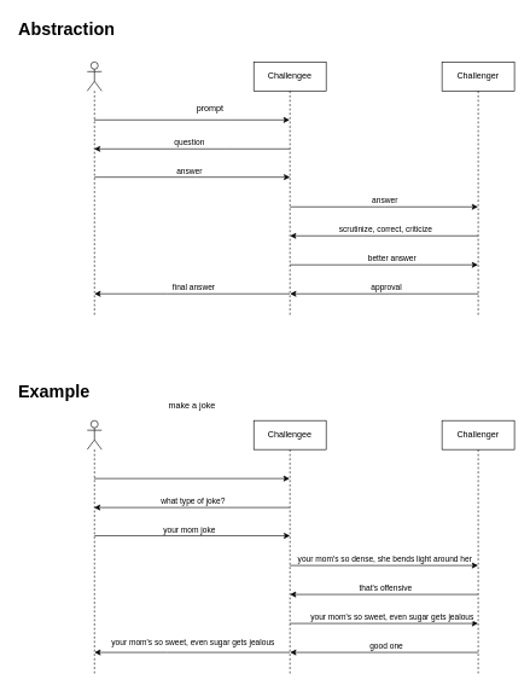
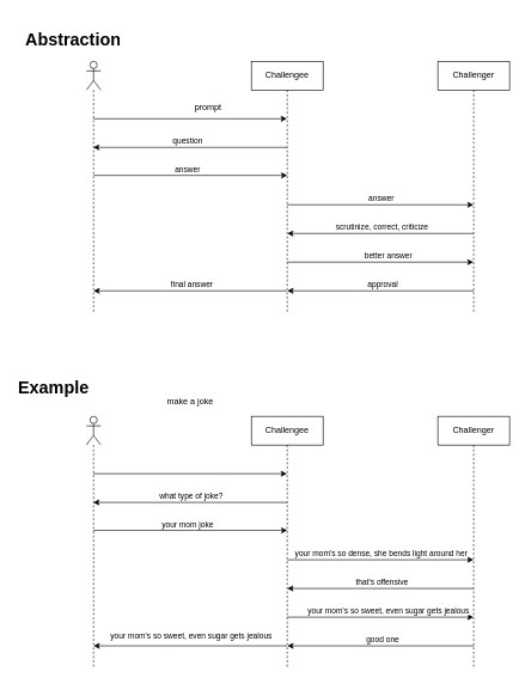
  <mxCell id="0" />
  <mxCell id="1" parent="0" />
- <mxCell id="2" value="&lt;h1&gt;Abstraction&lt;/h1&gt;" style="text;html=1;strokeColor=none;fillColor=none;spacing=5;spacingTop=-20;whiteSpace=wrap;overflow=hidden;rounded=0;" parent="1" vertex="1"><mxGeometry x="20" y="20" width="140" height="40" as="geometry" /></mxCell>
+ <mxCell id="2" value="&lt;h1&gt;Abstraction&lt;/h1&gt;" style="text;html=1;strokeColor=none;fillColor=none;spacing=5;spacingTop=-20;whiteSpace=wrap;overflow=hidden;rounded=0;" parent="1" vertex="1"><mxGeometry x="30" y="35" width="140" height="40" as="geometry" /></mxCell>
  <mxCell id="3" value="&lt;h1&gt;Example&lt;/h1&gt;" style="text;html=1;strokeColor=none;fillColor=none;spacing=5;spacingTop=-20;whiteSpace=wrap;overflow=hidden;rounded=0;" parent="1" vertex="1"><mxGeometry x="20" y="520" width="140" height="40" as="geometry" /></mxCell>
  <mxCell id="4" style="edgeStyle=elbowEdgeStyle;rounded=0;orthogonalLoop=1;jettySize=auto;html=1;elbow=vertical;curved=0;" edge="1" parent="1" source="5" target="12"><mxGeometry relative="1" as="geometry"><Array as="points"><mxPoint x="310" y="165" /><mxPoint x="270" y="175" /></Array></mxGeometry></mxCell>
  <mxCell id="5" value="" style="shape=umlLifeline;perimeter=lifelinePerimeter;whiteSpace=wrap;html=1;container=1;dropTarget=0;collapsible=0;recursiveResize=0;outlineConnect=0;portConstraint=eastwest;newEdgeStyle={&quot;edgeStyle&quot;:&quot;elbowEdgeStyle&quot;,&quot;elbow&quot;:&quot;vertical&quot;,&quot;curved&quot;:0,&quot;rounded&quot;:0};participant=umlActor;" vertex="1" parent="1"><mxGeometry x="120" y="85" width="20" height="350" as="geometry" /></mxCell>
  <mxCell id="6" style="edgeStyle=elbowEdgeStyle;rounded=0;orthogonalLoop=1;jettySize=auto;html=1;elbow=vertical;curved=0;" edge="1" parent="1" source="12" target="5"><mxGeometry relative="1" as="geometry"><Array as="points"><mxPoint x="310" y="205" /><mxPoint x="290" y="365" /><mxPoint x="330" y="345" /><mxPoint x="320" y="345" /><mxPoint x="280" y="305" /><mxPoint x="300" y="275" /></Array></mxGeometry></mxCell>
  <mxCell id="7" value="question" style="edgeLabel;html=1;align=center;verticalAlign=middle;resizable=0;points=[];" vertex="1" connectable="0" parent="6"><mxGeometry x="0.018" y="-3" relative="1" as="geometry"><mxPoint x="-2" y="-7" as="offset" /></mxGeometry></mxCell>
  <mxCell id="8" style="edgeStyle=elbowEdgeStyle;rounded=0;orthogonalLoop=1;jettySize=auto;html=1;elbow=vertical;curved=0;" edge="1" parent="1"><mxGeometry relative="1" as="geometry"><mxPoint x="400" y="365" as="sourcePoint" /><mxPoint x="659.69" y="365" as="targetPoint" /><Array as="points"><mxPoint x="500.19" y="365" /><mxPoint x="530.19" y="395" /><mxPoint x="490.19" y="335" /><mxPoint x="510.19" y="325" /></Array></mxGeometry></mxCell>
  <mxCell id="9" value="better answer" style="edgeLabel;html=1;align=center;verticalAlign=middle;resizable=0;points=[];" vertex="1" connectable="0" parent="8"><mxGeometry x="0.119" y="1" relative="1" as="geometry"><mxPoint x="-5" y="-9" as="offset" /></mxGeometry></mxCell>
  <mxCell id="10" style="edgeStyle=elbowEdgeStyle;rounded=0;orthogonalLoop=1;jettySize=auto;html=1;elbow=vertical;curved=0;" edge="1" parent="1"><mxGeometry relative="1" as="geometry"><mxPoint x="399.69" y="405" as="sourcePoint" /><mxPoint x="130" y="405" as="targetPoint" /><Array as="points"><mxPoint x="230.19" y="405" /></Array></mxGeometry></mxCell>
  <mxCell id="11" value="final answer" style="edgeLabel;html=1;align=center;verticalAlign=middle;resizable=0;points=[];" vertex="1" connectable="0" parent="10"><mxGeometry x="-0.017" y="-3" relative="1" as="geometry"><mxPoint y="-7" as="offset" /></mxGeometry></mxCell>
  <mxCell id="12" value="Challengee" style="shape=umlLifeline;perimeter=lifelinePerimeter;whiteSpace=wrap;html=1;container=1;dropTarget=0;collapsible=0;recursiveResize=0;outlineConnect=0;portConstraint=eastwest;newEdgeStyle={&quot;edgeStyle&quot;:&quot;elbowEdgeStyle&quot;,&quot;elbow&quot;:&quot;vertical&quot;,&quot;curved&quot;:0,&quot;rounded&quot;:0};" vertex="1" parent="1"><mxGeometry x="350" y="85" width="100" height="350" as="geometry" /></mxCell>
  <mxCell id="13" style="edgeStyle=elbowEdgeStyle;rounded=0;orthogonalLoop=1;jettySize=auto;html=1;elbow=vertical;curved=0;" edge="1" parent="1"><mxGeometry relative="1" as="geometry"><mxPoint x="659.69" y="325" as="sourcePoint" /><mxPoint x="400" y="325" as="targetPoint" /><Array as="points"><mxPoint x="500.19" y="325" /><mxPoint x="520.19" y="365" /><mxPoint x="510.19" y="285" /></Array></mxGeometry></mxCell>
  <mxCell id="14" value="scrutinize, correct, criticize" style="edgeLabel;html=1;align=center;verticalAlign=middle;resizable=0;points=[];" vertex="1" connectable="0" parent="13"><mxGeometry x="0.113" relative="1" as="geometry"><mxPoint x="17" y="-10" as="offset" /></mxGeometry></mxCell>
  <mxCell id="15" value="Challenger" style="shape=umlLifeline;perimeter=lifelinePerimeter;whiteSpace=wrap;html=1;container=1;dropTarget=0;collapsible=0;recursiveResize=0;outlineConnect=0;portConstraint=eastwest;newEdgeStyle={&quot;edgeStyle&quot;:&quot;elbowEdgeStyle&quot;,&quot;elbow&quot;:&quot;vertical&quot;,&quot;curved&quot;:0,&quot;rounded&quot;:0};" vertex="1" parent="1"><mxGeometry x="610" y="85" width="100" height="350" as="geometry" /></mxCell>
  <mxCell id="16" style="edgeStyle=elbowEdgeStyle;rounded=0;orthogonalLoop=1;jettySize=auto;html=1;elbow=vertical;curved=0;" edge="1" parent="1"><mxGeometry relative="1" as="geometry"><mxPoint x="130" y="244" as="sourcePoint" /><mxPoint x="400" y="244" as="targetPoint" /><Array as="points"><mxPoint x="270" y="244" /></Array></mxGeometry></mxCell>
  <mxCell id="17" value="answer" style="edgeLabel;html=1;align=center;verticalAlign=middle;resizable=0;points=[];" vertex="1" connectable="0" parent="16"><mxGeometry x="-0.066" y="1" relative="1" as="geometry"><mxPoint x="4" y="-8" as="offset" /></mxGeometry></mxCell>
  <mxCell id="18" value="prompt" style="text;html=1;strokeColor=none;fillColor=none;align=center;verticalAlign=middle;whiteSpace=wrap;rounded=0;" vertex="1" parent="1"><mxGeometry x="260" y="135" width="60" height="30" as="geometry" /></mxCell>
  <mxCell id="19" style="edgeStyle=elbowEdgeStyle;rounded=0;orthogonalLoop=1;jettySize=auto;html=1;elbow=vertical;curved=0;" edge="1" parent="1"><mxGeometry relative="1" as="geometry"><mxPoint x="400.19" y="285" as="sourcePoint" /><mxPoint x="659.69" y="285" as="targetPoint" /><Array as="points"><mxPoint x="530.19" y="285" /><mxPoint x="490.19" y="225" /><mxPoint x="510.19" y="215" /></Array></mxGeometry></mxCell>
  <mxCell id="20" value="answer" style="edgeLabel;html=1;align=center;verticalAlign=middle;resizable=0;points=[];" vertex="1" connectable="0" parent="19"><mxGeometry x="0.119" y="1" relative="1" as="geometry"><mxPoint x="-15" y="-9" as="offset" /></mxGeometry></mxCell>
  <mxCell id="21" style="edgeStyle=elbowEdgeStyle;rounded=0;orthogonalLoop=1;jettySize=auto;html=1;elbow=vertical;curved=0;" edge="1" parent="1"><mxGeometry relative="1" as="geometry"><mxPoint x="660.19" y="405" as="sourcePoint" /><mxPoint x="400.19" y="405" as="targetPoint" /><Array as="points"><mxPoint x="500.19" y="405" /><mxPoint x="520.19" y="445" /><mxPoint x="510.19" y="365" /></Array></mxGeometry></mxCell>
  <mxCell id="22" value="approval" style="edgeLabel;html=1;align=center;verticalAlign=middle;resizable=0;points=[];" vertex="1" connectable="0" parent="21"><mxGeometry x="0.113" relative="1" as="geometry"><mxPoint x="17" y="-10" as="offset" /></mxGeometry></mxCell>
  <mxCell id="23" style="edgeStyle=elbowEdgeStyle;rounded=0;orthogonalLoop=1;jettySize=auto;html=1;elbow=vertical;curved=0;" edge="1" parent="1" source="24" target="31"><mxGeometry relative="1" as="geometry"><Array as="points"><mxPoint x="310" y="660" /><mxPoint x="270" y="670" /></Array></mxGeometry></mxCell>
  <mxCell id="24" value="" style="shape=umlLifeline;perimeter=lifelinePerimeter;whiteSpace=wrap;html=1;container=1;dropTarget=0;collapsible=0;recursiveResize=0;outlineConnect=0;portConstraint=eastwest;newEdgeStyle={&quot;edgeStyle&quot;:&quot;elbowEdgeStyle&quot;,&quot;elbow&quot;:&quot;vertical&quot;,&quot;curved&quot;:0,&quot;rounded&quot;:0};participant=umlActor;" vertex="1" parent="1"><mxGeometry x="120" y="580" width="20" height="350" as="geometry" /></mxCell>
  <mxCell id="25" style="edgeStyle=elbowEdgeStyle;rounded=0;orthogonalLoop=1;jettySize=auto;html=1;elbow=vertical;curved=0;" edge="1" parent="1" source="31" target="24"><mxGeometry relative="1" as="geometry"><Array as="points"><mxPoint x="310" y="700" /><mxPoint x="290" y="860" /><mxPoint x="330" y="840" /><mxPoint x="320" y="840" /><mxPoint x="280" y="800" /><mxPoint x="300" y="770" /></Array></mxGeometry></mxCell>
  <mxCell id="26" value="what type of joke?" style="edgeLabel;html=1;align=center;verticalAlign=middle;resizable=0;points=[];" vertex="1" connectable="0" parent="25"><mxGeometry x="0.018" y="-3" relative="1" as="geometry"><mxPoint x="3" y="-7" as="offset" /></mxGeometry></mxCell>
  <mxCell id="27" style="edgeStyle=elbowEdgeStyle;rounded=0;orthogonalLoop=1;jettySize=auto;html=1;elbow=vertical;curved=0;" edge="1" parent="1"><mxGeometry relative="1" as="geometry"><mxPoint x="400" y="860" as="sourcePoint" /><mxPoint x="659.69" y="860" as="targetPoint" /><Array as="points"><mxPoint x="500.19" y="860" /><mxPoint x="530.19" y="890" /><mxPoint x="490.19" y="830" /><mxPoint x="510.19" y="820" /></Array></mxGeometry></mxCell>
  <mxCell id="28" value="your mom's so sweet, even sugar gets jealous" style="edgeLabel;html=1;align=center;verticalAlign=middle;resizable=0;points=[];" vertex="1" connectable="0" parent="27"><mxGeometry x="0.119" y="1" relative="1" as="geometry"><mxPoint x="-5" y="-9" as="offset" /></mxGeometry></mxCell>
  <mxCell id="29" style="edgeStyle=elbowEdgeStyle;rounded=0;orthogonalLoop=1;jettySize=auto;html=1;elbow=vertical;curved=0;" edge="1" parent="1"><mxGeometry relative="1" as="geometry"><mxPoint x="399.69" y="900" as="sourcePoint" /><mxPoint x="130" y="900" as="targetPoint" /><Array as="points"><mxPoint x="230.19" y="900" /></Array></mxGeometry></mxCell>
  <mxCell id="30" value="your mom's so sweet, even sugar gets jealous" style="edgeLabel;html=1;align=center;verticalAlign=middle;resizable=0;points=[];" vertex="1" connectable="0" parent="29"><mxGeometry x="-0.035" y="-3" relative="1" as="geometry"><mxPoint x="-4" y="-12" as="offset" /></mxGeometry></mxCell>
  <mxCell id="31" value="Challengee" style="shape=umlLifeline;perimeter=lifelinePerimeter;whiteSpace=wrap;html=1;container=1;dropTarget=0;collapsible=0;recursiveResize=0;outlineConnect=0;portConstraint=eastwest;newEdgeStyle={&quot;edgeStyle&quot;:&quot;elbowEdgeStyle&quot;,&quot;elbow&quot;:&quot;vertical&quot;,&quot;curved&quot;:0,&quot;rounded&quot;:0};" vertex="1" parent="1"><mxGeometry x="350" y="580" width="100" height="350" as="geometry" /></mxCell>
  <mxCell id="32" style="edgeStyle=elbowEdgeStyle;rounded=0;orthogonalLoop=1;jettySize=auto;html=1;elbow=vertical;curved=0;" edge="1" parent="1"><mxGeometry relative="1" as="geometry"><mxPoint x="659.69" y="820" as="sourcePoint" /><mxPoint x="400" y="820" as="targetPoint" /><Array as="points"><mxPoint x="500.19" y="820" /><mxPoint x="520.19" y="860" /><mxPoint x="510.19" y="780" /></Array></mxGeometry></mxCell>
  <mxCell id="33" value="that's offensive" style="edgeLabel;html=1;align=center;verticalAlign=middle;resizable=0;points=[];" vertex="1" connectable="0" parent="32"><mxGeometry x="0.113" relative="1" as="geometry"><mxPoint x="17" y="-10" as="offset" /></mxGeometry></mxCell>
  <mxCell id="34" value="Challenger" style="shape=umlLifeline;perimeter=lifelinePerimeter;whiteSpace=wrap;html=1;container=1;dropTarget=0;collapsible=0;recursiveResize=0;outlineConnect=0;portConstraint=eastwest;newEdgeStyle={&quot;edgeStyle&quot;:&quot;elbowEdgeStyle&quot;,&quot;elbow&quot;:&quot;vertical&quot;,&quot;curved&quot;:0,&quot;rounded&quot;:0};" vertex="1" parent="1"><mxGeometry x="610" y="580" width="100" height="350" as="geometry" /></mxCell>
  <mxCell id="35" style="edgeStyle=elbowEdgeStyle;rounded=0;orthogonalLoop=1;jettySize=auto;html=1;elbow=vertical;curved=0;" edge="1" parent="1"><mxGeometry relative="1" as="geometry"><mxPoint x="130" y="739" as="sourcePoint" /><mxPoint x="400" y="739" as="targetPoint" /><Array as="points"><mxPoint x="270" y="739" /></Array></mxGeometry></mxCell>
  <mxCell id="36" value="your mom joke" style="edgeLabel;html=1;align=center;verticalAlign=middle;resizable=0;points=[];" vertex="1" connectable="0" parent="35"><mxGeometry x="-0.066" y="1" relative="1" as="geometry"><mxPoint x="4" y="-8" as="offset" /></mxGeometry></mxCell>
  <mxCell id="37" value="make a joke" style="text;html=1;strokeColor=none;fillColor=none;align=center;verticalAlign=middle;whiteSpace=wrap;rounded=0;" vertex="1" parent="1"><mxGeometry x="230" y="545" width="70" height="30" as="geometry" /></mxCell>
  <mxCell id="38" style="edgeStyle=elbowEdgeStyle;rounded=0;orthogonalLoop=1;jettySize=auto;html=1;elbow=vertical;curved=0;" edge="1" parent="1"><mxGeometry relative="1" as="geometry"><mxPoint x="400.19" y="780" as="sourcePoint" /><mxPoint x="659.69" y="780" as="targetPoint" /><Array as="points"><mxPoint x="530.19" y="780" /><mxPoint x="490.19" y="720" /><mxPoint x="510.19" y="710" /></Array></mxGeometry></mxCell>
  <mxCell id="39" value="your mom's so dense, she bends light around her" style="edgeLabel;html=1;align=center;verticalAlign=middle;resizable=0;points=[];" vertex="1" connectable="0" parent="38"><mxGeometry x="0.119" y="1" relative="1" as="geometry"><mxPoint x="-15" y="-9" as="offset" /></mxGeometry></mxCell>
  <mxCell id="40" style="edgeStyle=elbowEdgeStyle;rounded=0;orthogonalLoop=1;jettySize=auto;html=1;elbow=vertical;curved=0;" edge="1" parent="1"><mxGeometry relative="1" as="geometry"><mxPoint x="660.19" y="900" as="sourcePoint" /><mxPoint x="400.19" y="900" as="targetPoint" /><Array as="points"><mxPoint x="500.19" y="900" /><mxPoint x="520.19" y="940" /><mxPoint x="510.19" y="860" /></Array></mxGeometry></mxCell>
  <mxCell id="41" value="good one" style="edgeLabel;html=1;align=center;verticalAlign=middle;resizable=0;points=[];" vertex="1" connectable="0" parent="40"><mxGeometry x="0.113" relative="1" as="geometry"><mxPoint x="17" y="-10" as="offset" /></mxGeometry></mxCell>
